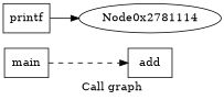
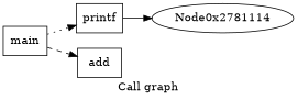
  digraph {
    label="Call graph"
    rankdir=LR
    node [shape=record]
    n1 [label="{main}"]
    n2 [label="{printf}"]
    n3 [label="{add}"]
    n4 [label=Node0x2781114 shape=""]
+   n1 -> n2 [style=dotted]
    n1 -> n3 [style=dashed]
    n2 -> n4 [style=solid]
  }
